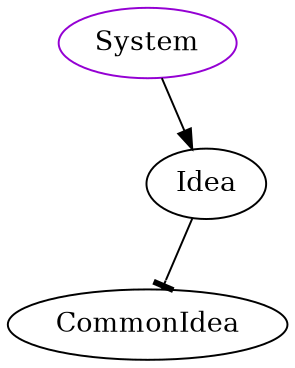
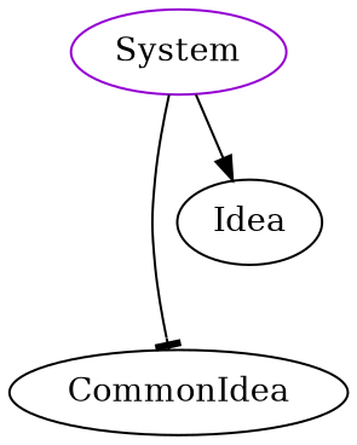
  digraph {
    n1 [color=darkviolet label=System shape=oval]
    CommonIdea
    Idea
-   Idea -> CommonIdea [arrowhead=tee]
+   n1 -> CommonIdea [arrowhead=tee]
    n1 -> Idea [arrowhead=normal]
  }
